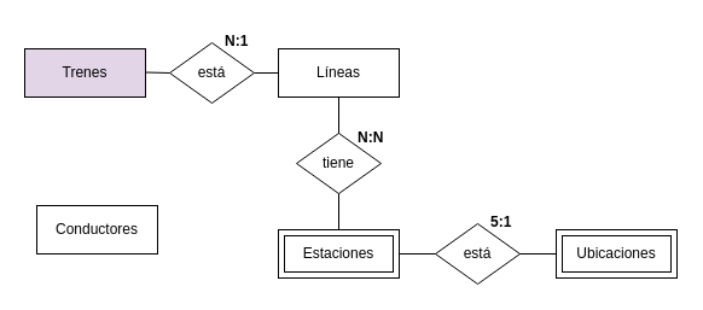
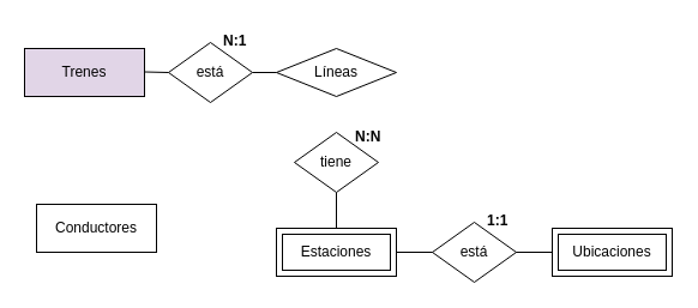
  <mxCell id="0" />
  <mxCell id="1" parent="0" />
  <mxCell id="2" value="Trenes" style="whiteSpace=wrap;html=1;align=center;fillColor=#e1d5e7;" vertex="1" parent="1"><mxGeometry x="20" y="40" width="100" height="40" as="geometry" /></mxCell>
- <mxCell id="3" value="Líneas" style="whiteSpace=wrap;html=1;align=center;" vertex="1" parent="1"><mxGeometry x="230" y="40" width="100" height="40" as="geometry" /></mxCell>
+ <mxCell id="3" value="Líneas" style="rhombus;whiteSpace=wrap;html=1;align=center;" vertex="1" parent="1"><mxGeometry x="230" y="40" width="100" height="40" as="geometry" /></mxCell>
  <mxCell id="4" value="Estaciones" style="shape=ext;margin=3;double=1;whiteSpace=wrap;html=1;align=center;" vertex="1" parent="1"><mxGeometry x="230" y="190" width="100" height="40" as="geometry" /></mxCell>
  <mxCell id="5" value="Ubicaciones" style="shape=ext;margin=3;double=1;whiteSpace=wrap;html=1;align=center;" vertex="1" parent="1"><mxGeometry x="460" y="190" width="100" height="40" as="geometry" /></mxCell>
  <mxCell id="6" value="" style="endArrow=none;html=1;rounded=0;entryX=0;entryY=0.5;entryDx=0;entryDy=0;startArrow=none;" edge="1" parent="1" source="11" target="3"><mxGeometry relative="1" as="geometry"><mxPoint x="120" y="59.5" as="sourcePoint" /><mxPoint x="220" y="60" as="targetPoint" /></mxGeometry></mxCell>
  <mxCell id="7" value="" style="endArrow=none;html=1;rounded=0;" edge="1" parent="1"><mxGeometry relative="1" as="geometry"><mxPoint x="330" y="210" as="sourcePoint" /><mxPoint x="460" y="210" as="targetPoint" /></mxGeometry></mxCell>
- <mxCell id="8" value="" style="endArrow=none;html=1;rounded=0;exitX=0.5;exitY=0;exitDx=0;exitDy=0;entryX=0.5;entryY=1;entryDx=0;entryDy=0;" edge="1" parent="1" source="4" target="3"><mxGeometry relative="1" as="geometry"><mxPoint x="250" y="120" as="sourcePoint" /><mxPoint x="410" y="120" as="targetPoint" /></mxGeometry></mxCell>
+ <mxCell id="8" value="" style="endArrow=none;html=1;rounded=0;exitX=0.5;exitY=0;exitDx=0;exitDy=0;" edge="1" parent="1" source="4" target="13"><mxGeometry relative="1" as="geometry"><mxPoint x="250" y="120" as="sourcePoint" /><mxPoint x="410" y="120" as="targetPoint" /></mxGeometry></mxCell>
  <mxCell id="9" value="Conductores" style="whiteSpace=wrap;html=1;align=center;" vertex="1" parent="1"><mxGeometry x="30" y="170" width="100" height="40" as="geometry" /></mxCell>
  <mxCell id="10" value="está" style="shape=rhombus;perimeter=rhombusPerimeter;whiteSpace=wrap;html=1;align=center;" vertex="1" parent="1"><mxGeometry x="360" y="185" width="70" height="50" as="geometry" /></mxCell>
  <mxCell id="11" value="está" style="shape=rhombus;perimeter=rhombusPerimeter;whiteSpace=wrap;html=1;align=center;" vertex="1" parent="1"><mxGeometry x="140" y="35" width="70" height="50" as="geometry" /></mxCell>
  <mxCell id="12" value="" style="endArrow=none;html=1;rounded=0;entryX=0;entryY=0.5;entryDx=0;entryDy=0;" edge="1" parent="1" target="11"><mxGeometry relative="1" as="geometry"><mxPoint x="120" y="59.5" as="sourcePoint" /><mxPoint x="230" y="60" as="targetPoint" /></mxGeometry></mxCell>
  <mxCell id="13" value="tiene" style="shape=rhombus;perimeter=rhombusPerimeter;whiteSpace=wrap;html=1;align=center;" vertex="1" parent="1"><mxGeometry x="245" y="110" width="70" height="50" as="geometry" /></mxCell>
  <mxCell id="14" value="N:1" style="text;strokeColor=none;fillColor=none;spacingLeft=4;spacingRight=4;overflow=hidden;rotatable=0;points=[[0,0.5],[1,0.5]];portConstraint=eastwest;fontSize=12;fontStyle=1" vertex="1" parent="1"><mxGeometry x="180" y="20" width="40" height="30" as="geometry" /></mxCell>
- <mxCell id="15" value="5:1" style="text;strokeColor=none;fillColor=none;spacingLeft=4;spacingRight=4;overflow=hidden;rotatable=0;points=[[0,0.5],[1,0.5]];portConstraint=eastwest;fontSize=12;fontStyle=1" vertex="1" parent="1"><mxGeometry x="400" y="170" width="40" height="30" as="geometry" /></mxCell>
+ <mxCell id="15" value="1:1" style="text;strokeColor=none;fillColor=none;spacingLeft=4;spacingRight=4;overflow=hidden;rotatable=0;points=[[0,0.5],[1,0.5]];portConstraint=eastwest;fontSize=12;fontStyle=1" vertex="1" parent="1"><mxGeometry x="400" y="170" width="40" height="30" as="geometry" /></mxCell>
  <mxCell id="16" value="N:N" style="text;strokeColor=none;fillColor=none;spacingLeft=4;spacingRight=4;overflow=hidden;rotatable=0;points=[[0,0.5],[1,0.5]];portConstraint=eastwest;fontSize=12;fontStyle=1" vertex="1" parent="1"><mxGeometry x="290" y="100" width="40" height="30" as="geometry" /></mxCell>
